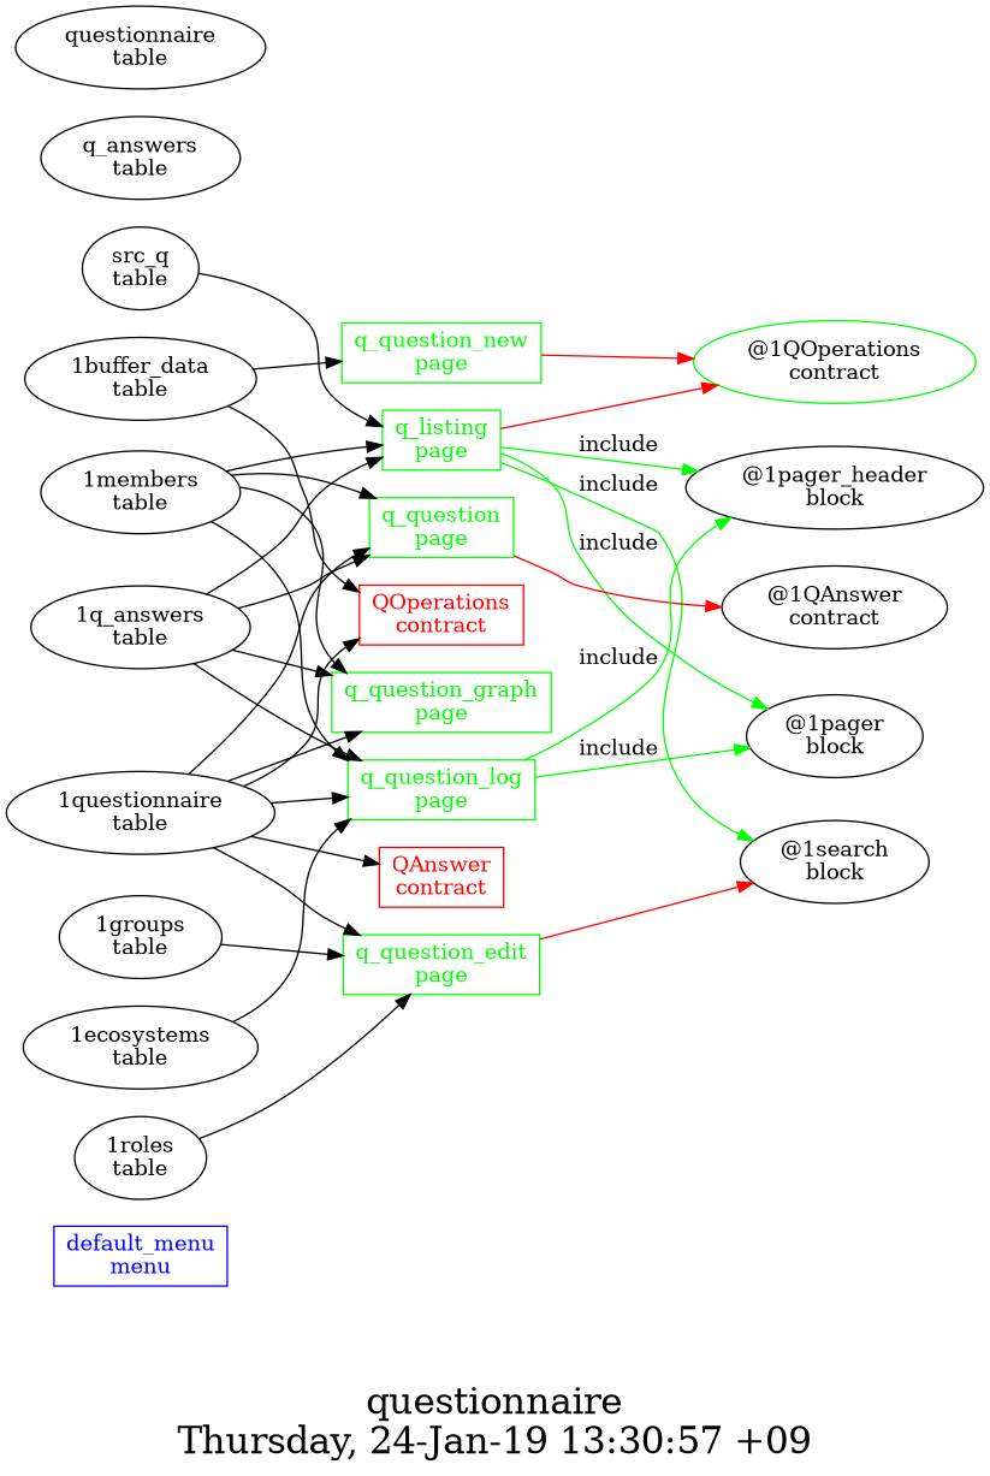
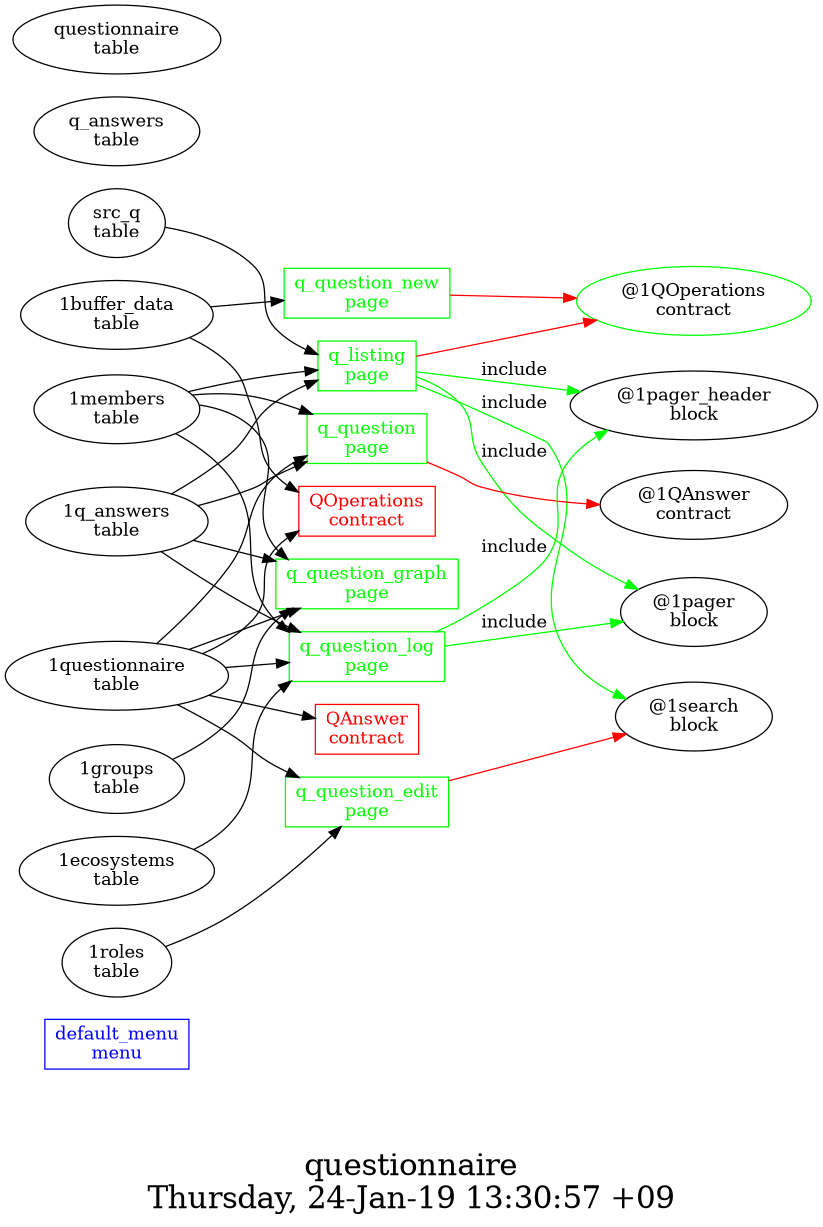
  digraph {
    fontsize=24
    label="questionnaire\nThursday, 24-Jan-19 13:30:57 +09"
    nojustify=true
    ordering=out
    rankdir=LR
    "default_menu\nmenu" [color=blue fontcolor=blue group=menus shape=record]
    "q_listing\npage" [color=green fontcolor=green group=pages shape=record]
    "@1QOperations\ncontract" [color=green]
    "@1pager_header\nblock"
    "@1search\nblock"
    "@1pager\nblock"
    "src_q\ntable"
    "1members\ntable"
    "q_question\npage" [color=green fontcolor=green group=pages shape=record]
    "q_question_graph\npage" [color=green fontcolor=green group=pages shape=record]
    "q_question_log\npage" [color=green fontcolor=green group=pages shape=record]
    "@1QAnswer\ncontract"
    "1q_answers\ntable"
    "1questionnaire\ntable"
    "q_question_edit\npage" [color=green fontcolor=green group=pages shape=record]
    "QAnswer\ncontract" [color=red fontcolor=red group=contracts shape=record]
    "QOperations\ncontract" [color=red fontcolor=red group=contracts shape=record]
    "1groups\ntable"
    "1roles\ntable"
    "1ecosystems\ntable"
    "q_question_new\npage" [color=green fontcolor=green group=pages shape=record]
    "1buffer_data\ntable"
    "q_answers\ntable" [group=tables]
    "questionnaire\ntable" [group=tables]
    "q_listing\npage" -> "@1QOperations\ncontract" [color=red]
    "q_listing\npage" -> "@1pager_header\nblock" [color=green label=include]
    "q_listing\npage" -> "@1search\nblock" [color=green label=include]
    "q_listing\npage" -> "@1pager\nblock" [color=green label=include]
    "src_q\ntable" -> "q_listing\npage"
    "1members\ntable" -> "q_listing\npage"
    "1members\ntable" -> "q_question\npage"
    "1members\ntable" -> "q_question_graph\npage"
    "1members\ntable" -> "q_question_log\npage"
    "q_question\npage" -> "@1QAnswer\ncontract" [color=red]
    "q_question_log\npage" -> "@1pager_header\nblock" [color=green label=include]
    "q_question_log\npage" -> "@1pager\nblock" [color=green label=include]
    "1q_answers\ntable" -> "q_listing\npage"
    "1q_answers\ntable" -> "q_question\npage"
    "1q_answers\ntable" -> "q_question_graph\npage"
    "1q_answers\ntable" -> "q_question_log\npage"
    "1questionnaire\ntable" -> "q_question\npage"
    "1questionnaire\ntable" -> "q_question_graph\npage"
    "1questionnaire\ntable" -> "q_question_log\npage"
    "1questionnaire\ntable" -> "q_question_edit\npage"
    "1questionnaire\ntable" -> "QAnswer\ncontract"
    "1questionnaire\ntable" -> "QOperations\ncontract"
    "q_question_edit\npage" -> "@1search\nblock" [color=red]
-   "1groups\ntable" -> "q_question_edit\npage"
+   "1groups\ntable" -> "q_question_graph\npage"
    "1roles\ntable" -> "q_question_edit\npage"
    "1ecosystems\ntable" -> "q_question_log\npage"
    "q_question_new\npage" -> "@1QOperations\ncontract" [color=red]
    "1buffer_data\ntable" -> "QOperations\ncontract"
    "1buffer_data\ntable" -> "q_question_new\npage"
  }
